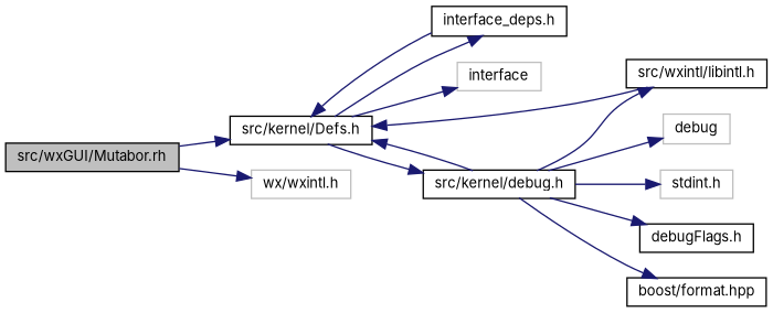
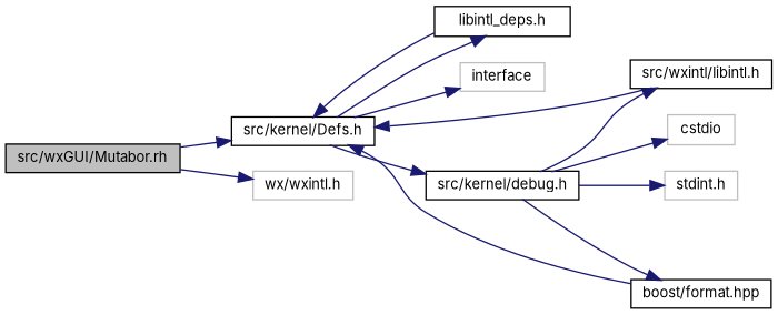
  digraph {
    fontname=Inter
    rankdir=LR
    node [color=black fillcolor=white fontname=Inter fontsize=10 shape=record style=filled]
    edge [color=midnightblue fontname=Inter fontsize=10 labelfontname=Sans labelfontsize=10 style=solid]
    n1 [fillcolor=grey75 fontcolor=black height=0.2 label="src/wxGUI/Mutabor.rh" width=0.4]
    n2 [height=0.2 label="src/kernel/Defs.h" width=0.4]
    n3 [color=grey75 height=0.2 label="wx/wxintl.h" width=0.4]
-   n4 [height=0.2 label="interface_deps.h" width=0.4]
+   n4 [height=0.2 label="libintl_deps.h" width=0.4]
    n5 [color=grey75 height=0.2 label=interface width=0.4]
    n6 [height=0.2 label="src/kernel/debug.h" width=0.4]
    n7 [height=0.2 label="src/wxintl/libintl.h" width=0.4]
-   n8 [color=grey75 height=0.2 label=debug width=0.4]
+   n8 [color=grey75 height=0.2 label=cstdio width=0.4]
    n9 [height=0.2 label="boost/format.hpp" width=0.4]
    n10 [color=grey75 height=0.2 label="stdint.h" width=0.4]
-   n11 [height=0.2 label="debugFlags.h" width=0.4]
    n1 -> n2
    n1 -> n3
    n2 -> n4
    n2 -> n5
    n2 -> n6
    n4 -> n2
-   n6 -> n2
+   n9 -> n2
    n6 -> n7
    n6 -> n8
    n6 -> n9
    n6 -> n10
-   n6 -> n11
    n7 -> n2
  }
